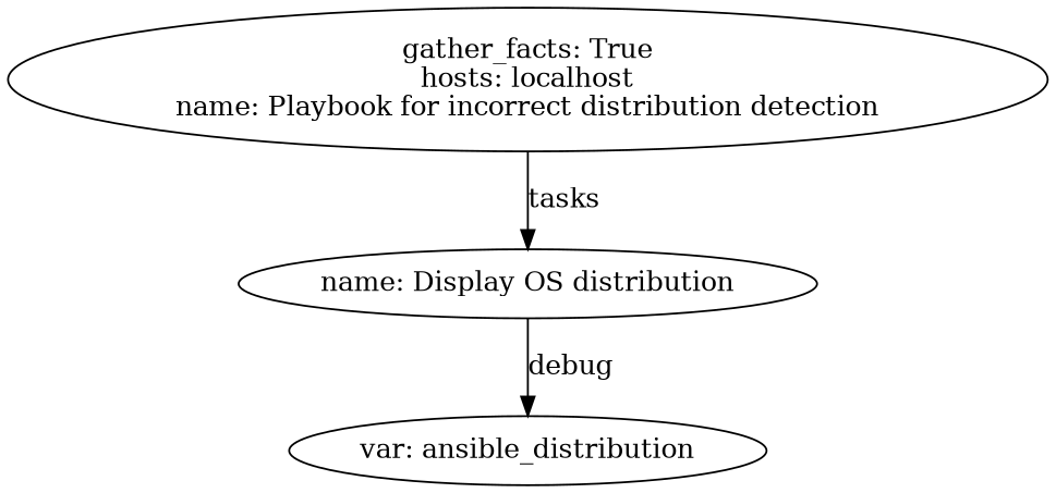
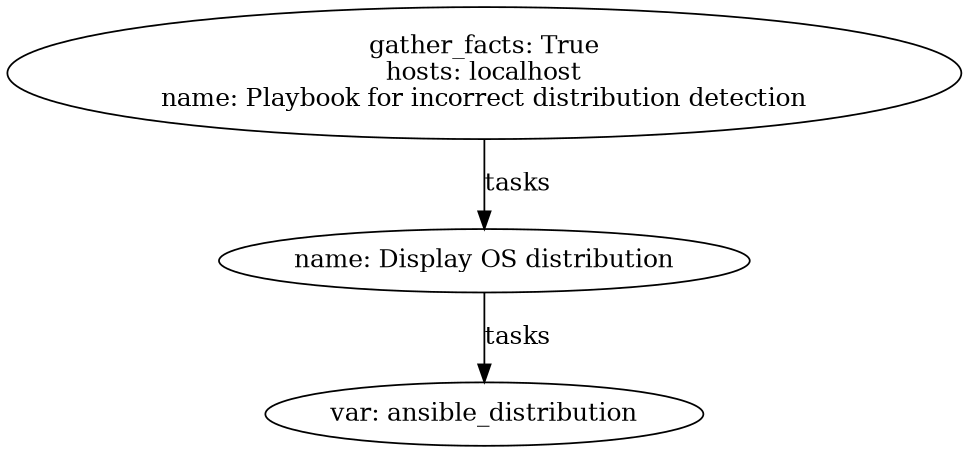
  digraph {
    n1 [label="var: ansible_distribution\n"]
    n2 [label="name: Display OS distribution\n"]
    n3 [label="gather_facts: True\nhosts: localhost\nname: Playbook for incorrect distribution detection\n"]
-   n2 -> n1 [label=debug]
+   n2 -> n1 [label=tasks]
    n3 -> n2 [label=tasks]
  }
